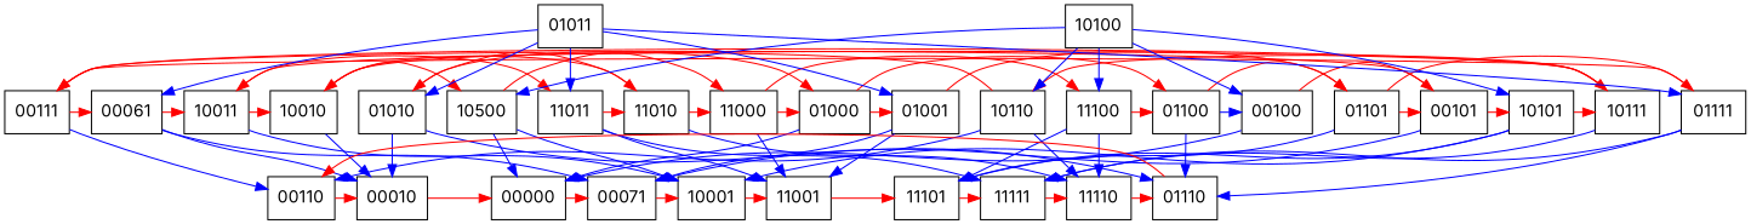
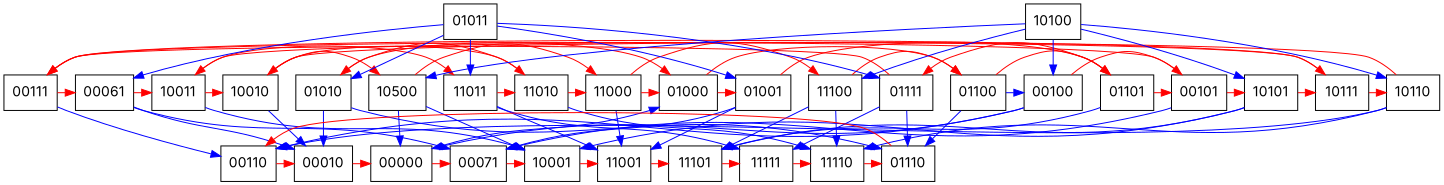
  digraph {
    fontname=Inter
    node [fontname=Inter shape=box]
    edge [color=blue fontname=Inter]
    n1 [label=00061]
    00100
    00101
    00111
    01000
    01001
    01010
    01100
    01101
    01111
    n11 [label=10500]
    10010
    10011
    10101
    10110
    10111
    11000
    11010
    11011
    11100
    01011
    10100
    00000
    n24 [label=00071]
    00010
    00110
    01110
    10001
    11001
    11101
    11110
    11111
    subgraph sub_1 {
      rank=same
      n1
      00100
      00101
      00111
      01000
      01001
      01010
      01100
      01101
      01111
      n11
      10010
      10011
      10101
      10110
      10111
      11000
      11010
      11011
      11100
    }
    subgraph sub_2 {
      rank=same
      01011
      10100
    }
    subgraph sub_3 {
      rank=same
      00000
      n24
      00010
      00110
      01110
      10001
      11001
      11101
      11110
      11111
    }
    n1 -> 10011 [color=red]
    n1 -> n24
    n1 -> 00010
    00100 -> 00101 [color=red]
    00100 -> 00000
+   00100 -> 00110
    00101 -> 00111 [color=red]
    00101 -> 10101 [color=red]
    00101 -> n24
    00111 -> n1 [color=red]
    00111 -> 10111 [color=red]
    00111 -> 00110
    01000 -> 01001 [color=red]
    01000 -> 01100 [color=red]
-   01000 -> 00000
+   00000 -> 01000
    01001 -> 01101 [color=red]
    01001 -> n24
    01001 -> 11001
    01010 -> 01000 [color=red]
    01010 -> 00010
    01010 -> 01110
    01100 -> 00100
    01100 -> 01101 [color=red]
    01100 -> 01110
    01101 -> 00101 [color=red]
    01101 -> 01111 [color=red]
    01101 -> 11101
    01111 -> 00111 [color=red]
    01111 -> 01110
    01111 -> 11111
    n11 -> 11000 [color=red]
    n11 -> 00000
    n11 -> 10001
    10010 -> n11 [color=red]
    10010 -> 11010 [color=red]
    10010 -> 00010
    10011 -> 10010 [color=red]
    10011 -> 11011 [color=red]
    10011 -> 10001
    10101 -> 10111 [color=red]
    10101 -> 10001
    10101 -> 11101
    10110 -> 10010 [color=red]
    10110 -> 00110
    10110 -> 11110
    10111 -> 10011 [color=red]
    10111 -> 10110 [color=red]
-   10111 -> 11111
    11000 -> 01000 [color=red]
    11000 -> 11100 [color=red]
    11000 -> 11001
    11010 -> 01010 [color=red]
    11010 -> 11000 [color=red]
    11010 -> 11110
    11011 -> 11010 [color=red]
    11011 -> 11001
    11011 -> 11111
    11100 -> 01100 [color=red]
    11100 -> 11101
    11100 -> 11110
    01011 -> n1
    01011 -> 01001
    01011 -> 01010
    01011 -> 01111
    01011 -> 11011
    10100 -> 00100
    10100 -> n11
    10100 -> 10101
    10100 -> 10110
    10100 -> 11100
    00000 -> n24 [color=red]
    n24 -> 10001 [color=red]
    00010 -> 00000 [color=red]
    00110 -> 00010 [color=red]
    01110 -> 00110 [color=red]
    10001 -> 11001 [color=red]
    11001 -> 11101 [color=red]
    11101 -> 11111 [color=red]
    11110 -> 01110 [color=red]
    11111 -> 11110 [color=red]
  }
